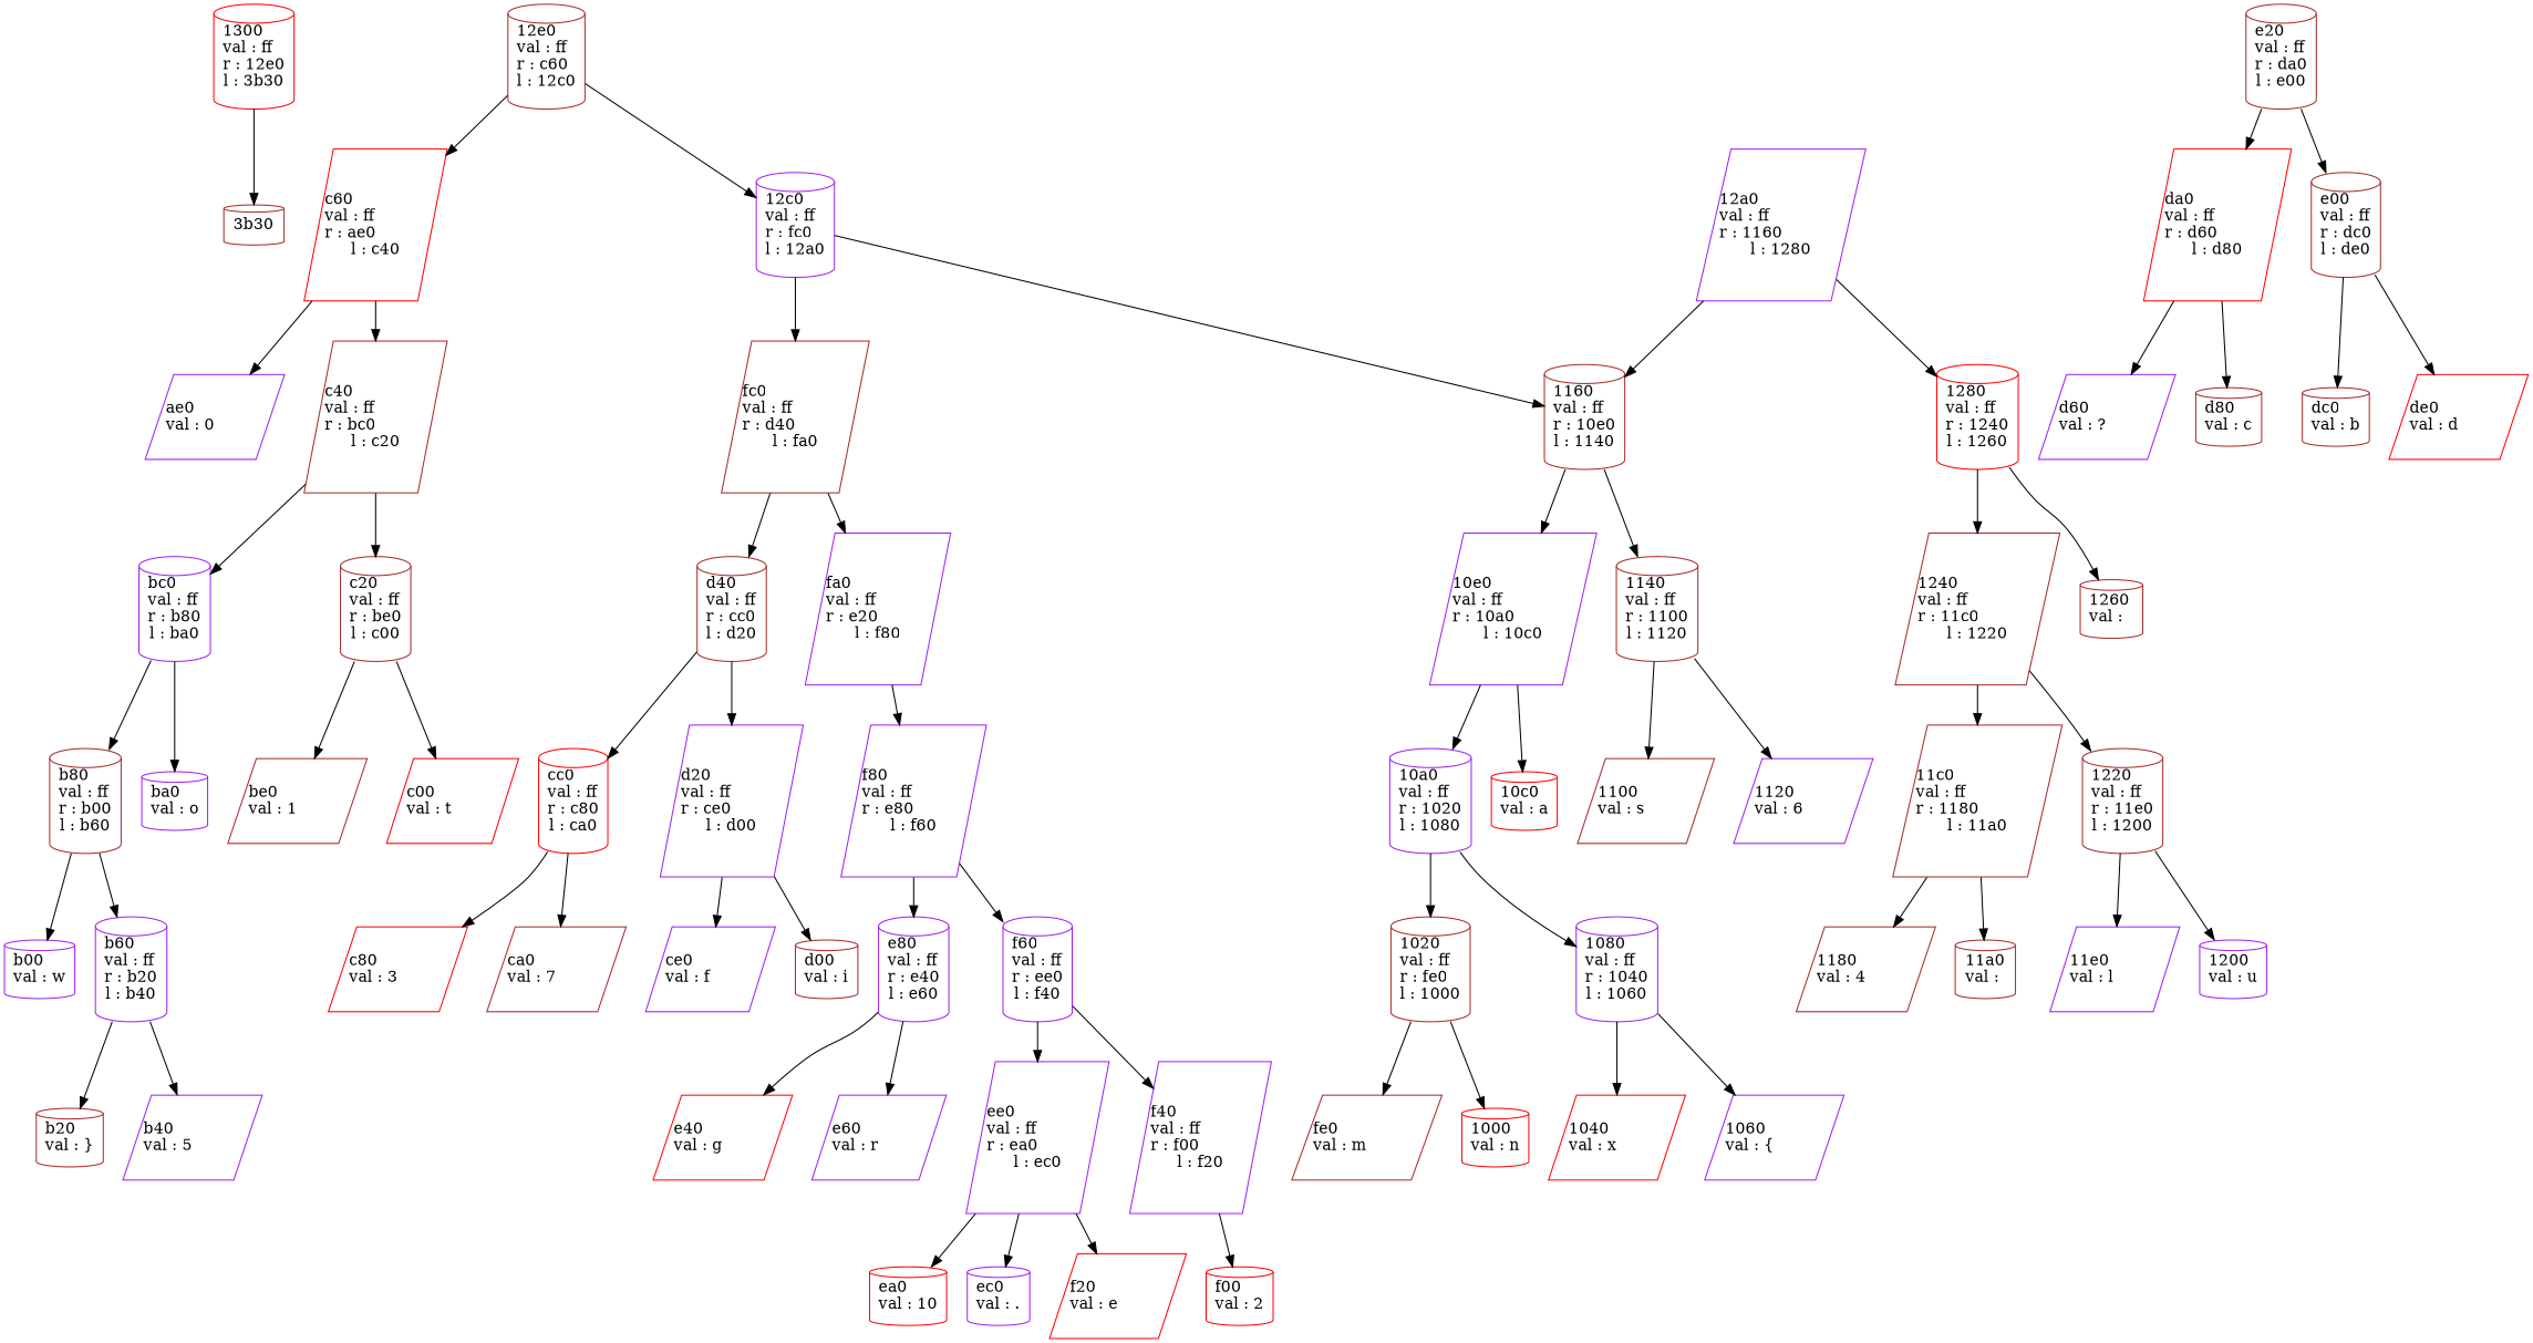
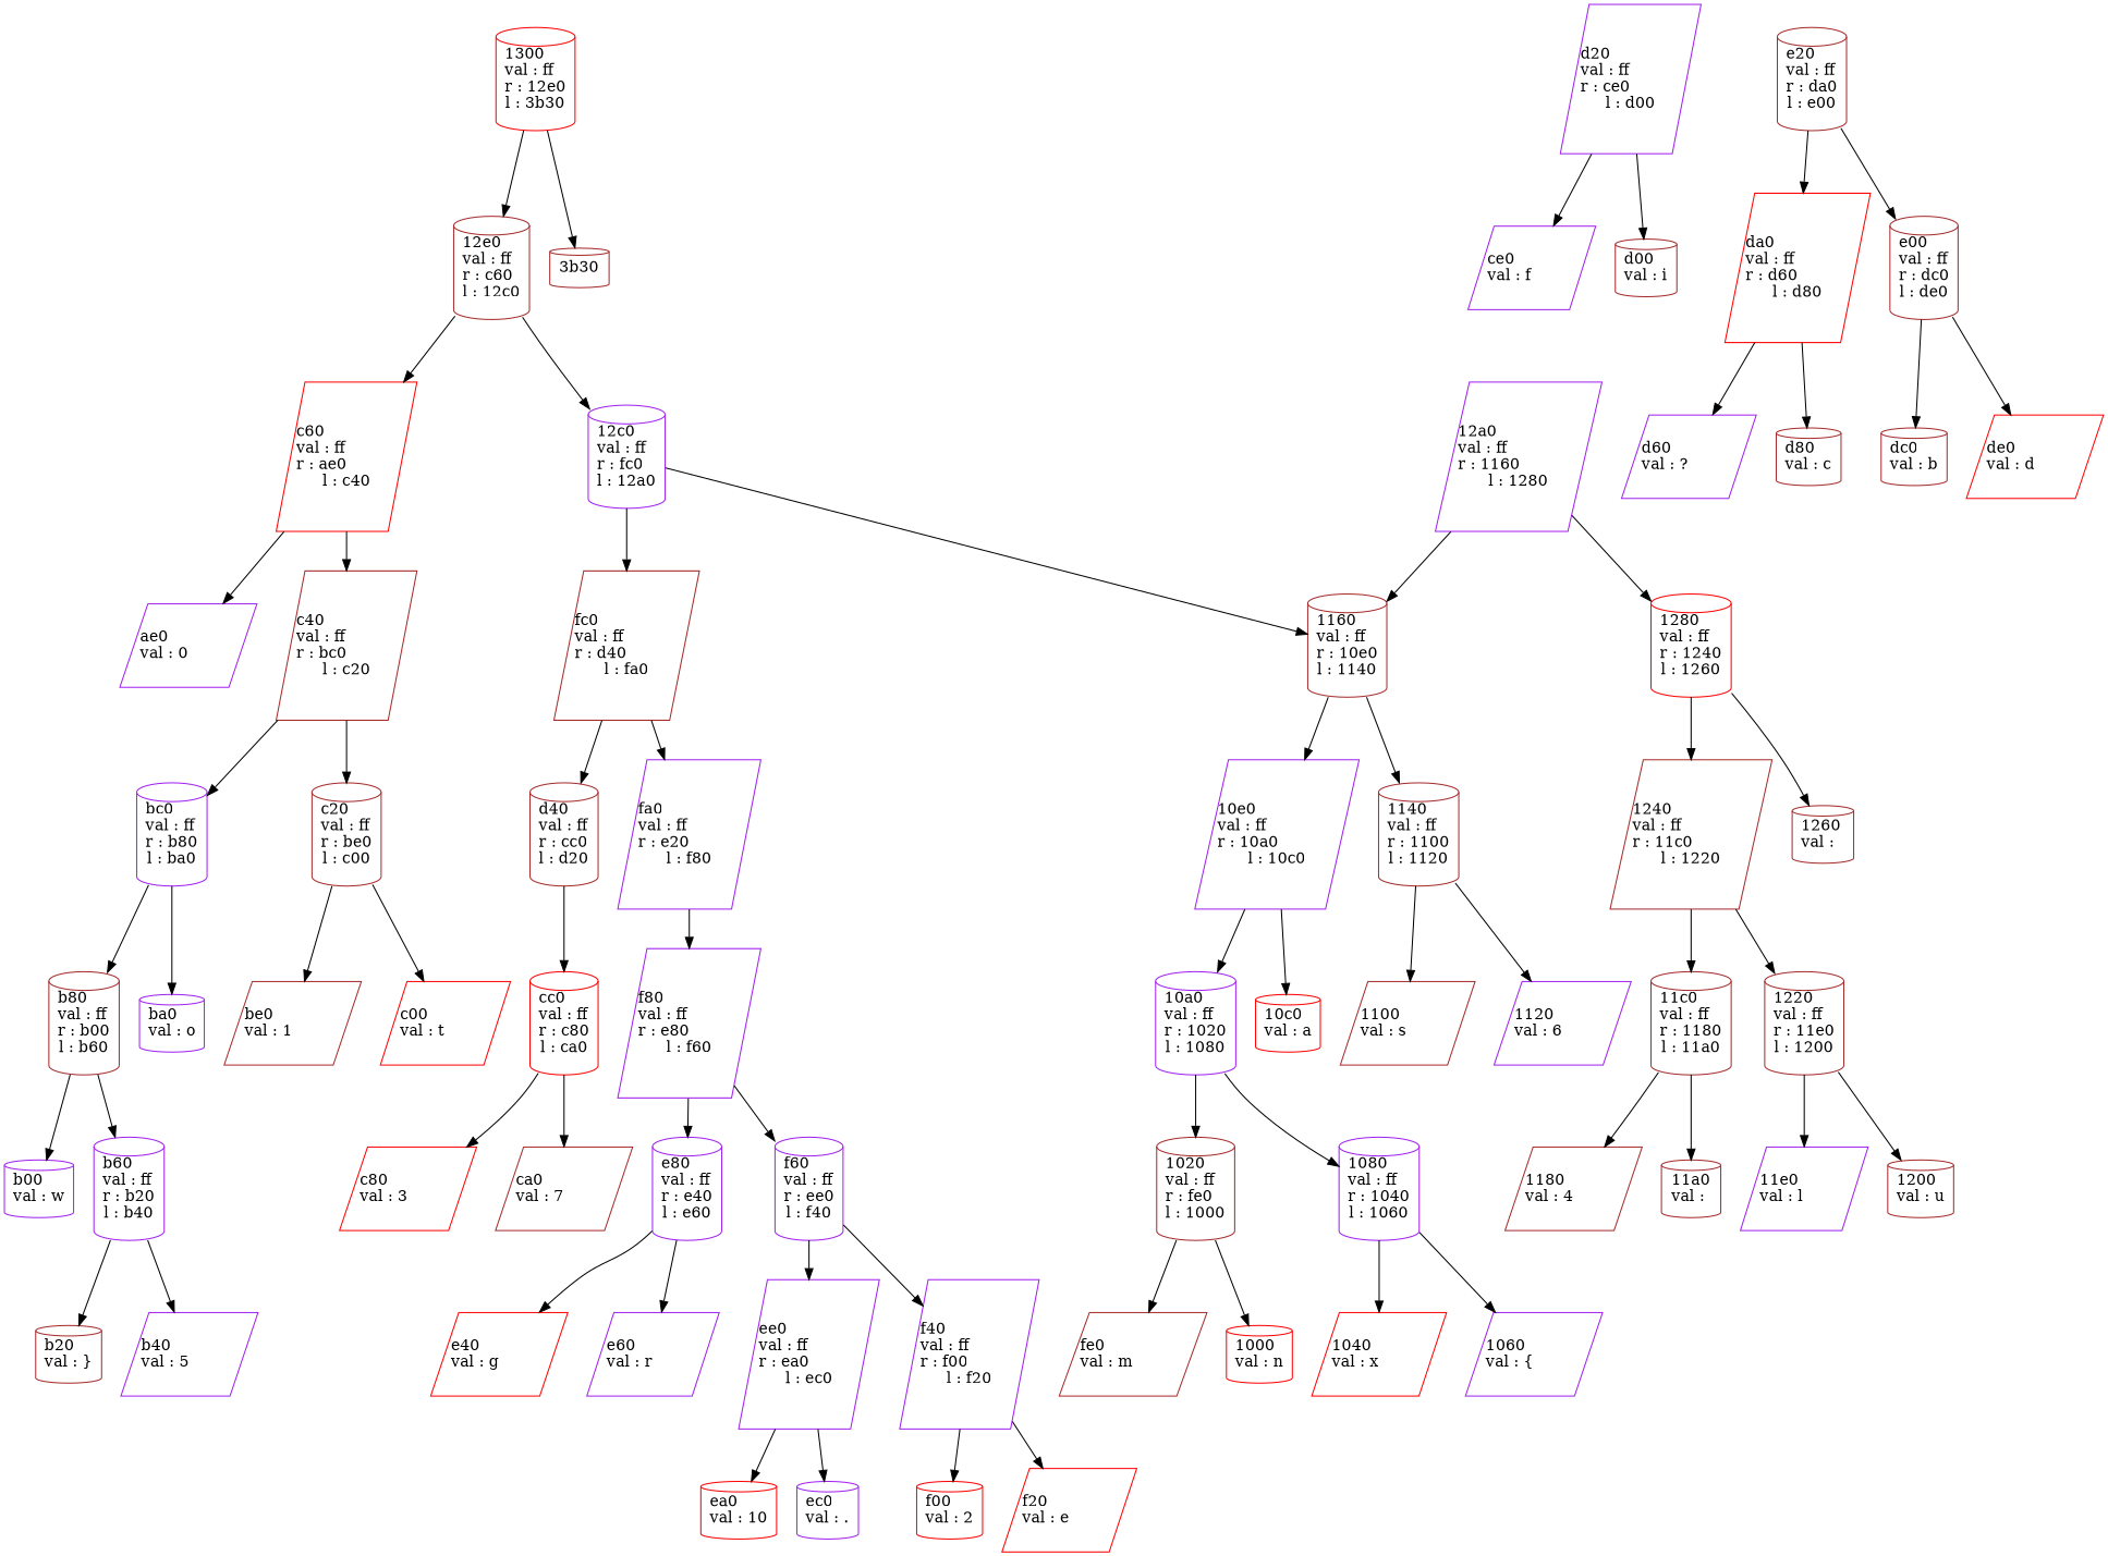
  strict digraph {
    ordering=out
    node [color=brown shape=cylinder]
    n1 [color=red label="1300\lval : ff\lr : 12e0\ll : 3b30"]
    n2 [label="12e0\lval : ff\lr : c60\ll : 12c0"]
    "3b30"
    n4 [color=red label="c60\lval : ff\lr : ae0\ll : c40" shape=parallelogram]
    n5 [color=purple label="12c0\lval : ff\lr : fc0\ll : 12a0"]
    n6 [color=purple label="ae0\lval : 0\l" shape=parallelogram]
    n7 [label="c40\lval : ff\lr : bc0\ll : c20" shape=parallelogram]
    n8 [label="fc0\lval : ff\lr : d40\ll : fa0" shape=parallelogram]
    n9 [label="1160\lval : ff\lr : 10e0\ll : 1140"]
    n10 [color=purple label="bc0\lval : ff\lr : b80\ll : ba0"]
    n11 [label="c20\lval : ff\lr : be0\ll : c00"]
    n12 [label="b80\lval : ff\lr : b00\ll : b60"]
    n13 [color=purple label="ba0\lval : o\l"]
    n14 [label="be0\lval : 1\l" shape=parallelogram]
    n15 [color=red label="c00\lval : t\l" shape=parallelogram]
    n16 [color=purple label="b00\lval : w\l"]
    n17 [color=purple label="b60\lval : ff\lr : b20\ll : b40"]
    n18 [label="b20\lval : }\l"]
    n19 [color=purple label="b40\lval : 5\l" shape=parallelogram]
    n20 [label="d40\lval : ff\lr : cc0\ll : d20"]
    n21 [color=purple label="fa0\lval : ff\lr : e20\ll : f80" shape=parallelogram]
    n22 [color=purple label="12a0\lval : ff\lr : 1160\ll : 1280" shape=parallelogram]
    n23 [color=red label="1280\lval : ff\lr : 1240\ll : 1260"]
    n24 [color=red label="cc0\lval : ff\lr : c80\ll : ca0"]
    n25 [color=purple label="d20\lval : ff\lr : ce0\ll : d00" shape=parallelogram]
    n26 [color=purple label="f80\lval : ff\lr : e80\ll : f60" shape=parallelogram]
    n27 [color=red label="c80\lval : 3\l" shape=parallelogram]
    n28 [label="ca0\lval : 7\l" shape=parallelogram]
    n29 [color=purple label="ce0\lval : f\l" shape=parallelogram]
    n30 [label="d00\lval : i\l"]
    n31 [label="e20\lval : ff\lr : da0\ll : e00"]
    n32 [color=red label="da0\lval : ff\lr : d60\ll : d80" shape=parallelogram]
    n33 [label="e00\lval : ff\lr : dc0\ll : de0"]
    n34 [color=purple label="e80\lval : ff\lr : e40\ll : e60"]
    n35 [color=purple label="f60\lval : ff\lr : ee0\ll : f40"]
    n36 [color=purple label="d60\lval : ?\l" shape=parallelogram]
    n37 [label="d80\lval : c\l"]
    n38 [label="dc0\lval : b\l"]
    n39 [color=red label="de0\lval : d\l" shape=parallelogram]
    n40 [color=red label="e40\lval : g\l" shape=parallelogram]
    n41 [color=purple label="e60\lval : r\l" shape=parallelogram]
    n42 [color=purple label="ee0\lval : ff\lr : ea0\ll : ec0" shape=parallelogram]
    n43 [color=purple label="f40\lval : ff\lr : f00\ll : f20" shape=parallelogram]
    n44 [color=red label="ea0\lval : 10\l"]
    n45 [color=purple label="ec0\lval : .\l"]
    n46 [color=red label="f00\lval : 2\l"]
    n47 [color=red label="f20\lval : e\l" shape=parallelogram]
    n48 [color=purple label="10e0\lval : ff\lr : 10a0\ll : 10c0" shape=parallelogram]
    n49 [label="1140\lval : ff\lr : 1100\ll : 1120"]
    n50 [label="1240\lval : ff\lr : 11c0\ll : 1220" shape=parallelogram]
    n51 [label="1260\lval :  \l"]
    n52 [color=purple label="10a0\lval : ff\lr : 1020\ll : 1080"]
    n53 [color=red label="10c0\lval : a\l"]
    n54 [label="1100\lval : s\l" shape=parallelogram]
    n55 [color=purple label="1120\lval : 6\l" shape=parallelogram]
    n56 [label="1020\lval : ff\lr : fe0\ll : 1000"]
    n57 [color=purple label="1080\lval : ff\lr : 1040\ll : 1060"]
    n58 [label="fe0\lval : m\l" shape=parallelogram]
    n59 [color=red label="1000\lval : n\l"]
    n60 [color=red label="1040\lval : x\l" shape=parallelogram]
    n61 [color=purple label="1060\lval : {\l" shape=parallelogram]
-   n62 [label="11c0\lval : ff\lr : 1180\ll : 11a0" shape=parallelogram]
+   n62 [label="11c0\lval : ff\lr : 1180\ll : 11a0"]
    n63 [label="1220\lval : ff\lr : 11e0\ll : 1200"]
    n64 [label="1180\lval : 4\l" shape=parallelogram]
    n65 [label="11a0\lval : \l"]
    n66 [color=purple label="11e0\lval : l\l" shape=parallelogram]
-   n67 [color=purple label="1200\lval : u\l"]
+   n67 [label="1200\lval : u\l"]
+   n1 -> n2
    n1 -> "3b30"
    n2 -> n4
    n2 -> n5
    n4 -> n6
    n4 -> n7
    n5 -> n8
    n5 -> n9
    n7 -> n10
    n7 -> n11
    n8 -> n20
    n8 -> n21
    n9 -> n48
    n9 -> n49
    n10 -> n12
    n10 -> n13
    n11 -> n14
    n11 -> n15
    n12 -> n16
    n12 -> n17
    n17 -> n18
    n17 -> n19
    n20 -> n24
-   n20 -> n25
    n21 -> n26
    n22 -> n9
    n22 -> n23
    n23 -> n50
    n23 -> n51
    n24 -> n27
    n24 -> n28
    n25 -> n29
    n25 -> n30
    n26 -> n34
    n26 -> n35
    n31 -> n32
    n31 -> n33
    n32 -> n36
    n32 -> n37
    n33 -> n38
    n33 -> n39
    n34 -> n40
    n34 -> n41
    n35 -> n42
    n35 -> n43
    n42 -> n44
    n42 -> n45
    n43 -> n46
-   n42 -> n47
+   n43 -> n47
    n48 -> n52
    n48 -> n53
    n49 -> n54
    n49 -> n55
    n50 -> n62
    n50 -> n63
    n52 -> n56
    n52 -> n57
    n56 -> n58
    n56 -> n59
    n57 -> n60
    n57 -> n61
    n62 -> n64
    n62 -> n65
    n63 -> n66
    n63 -> n67
  }
